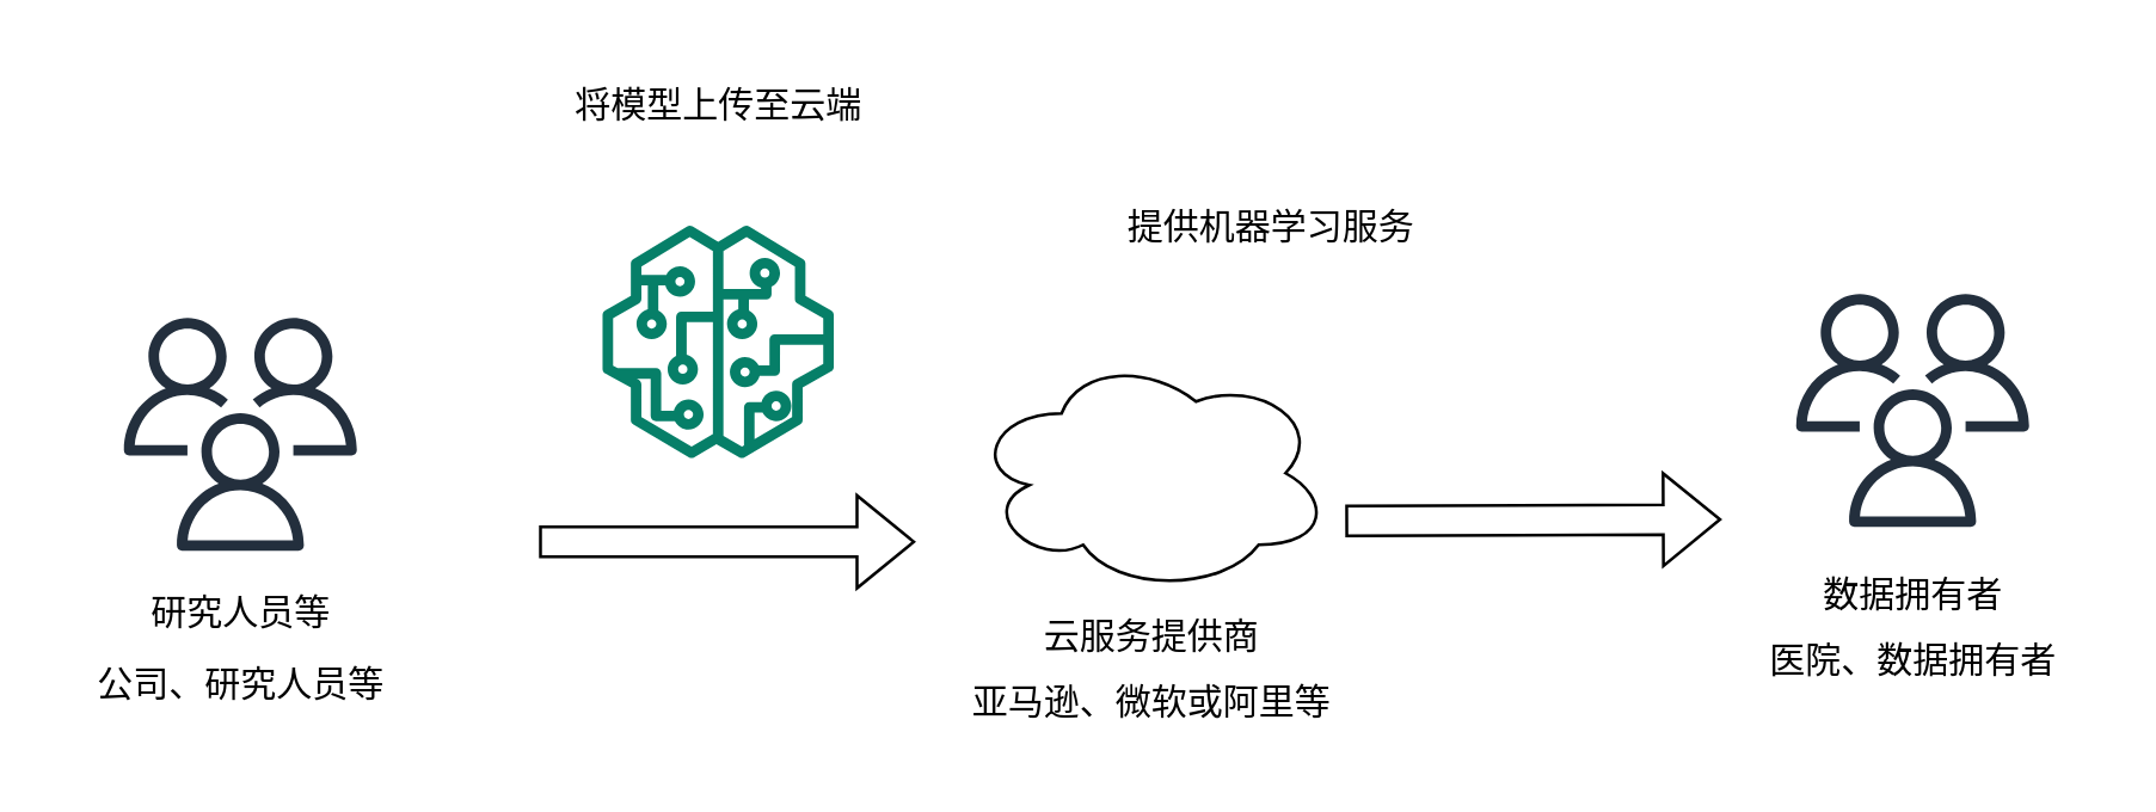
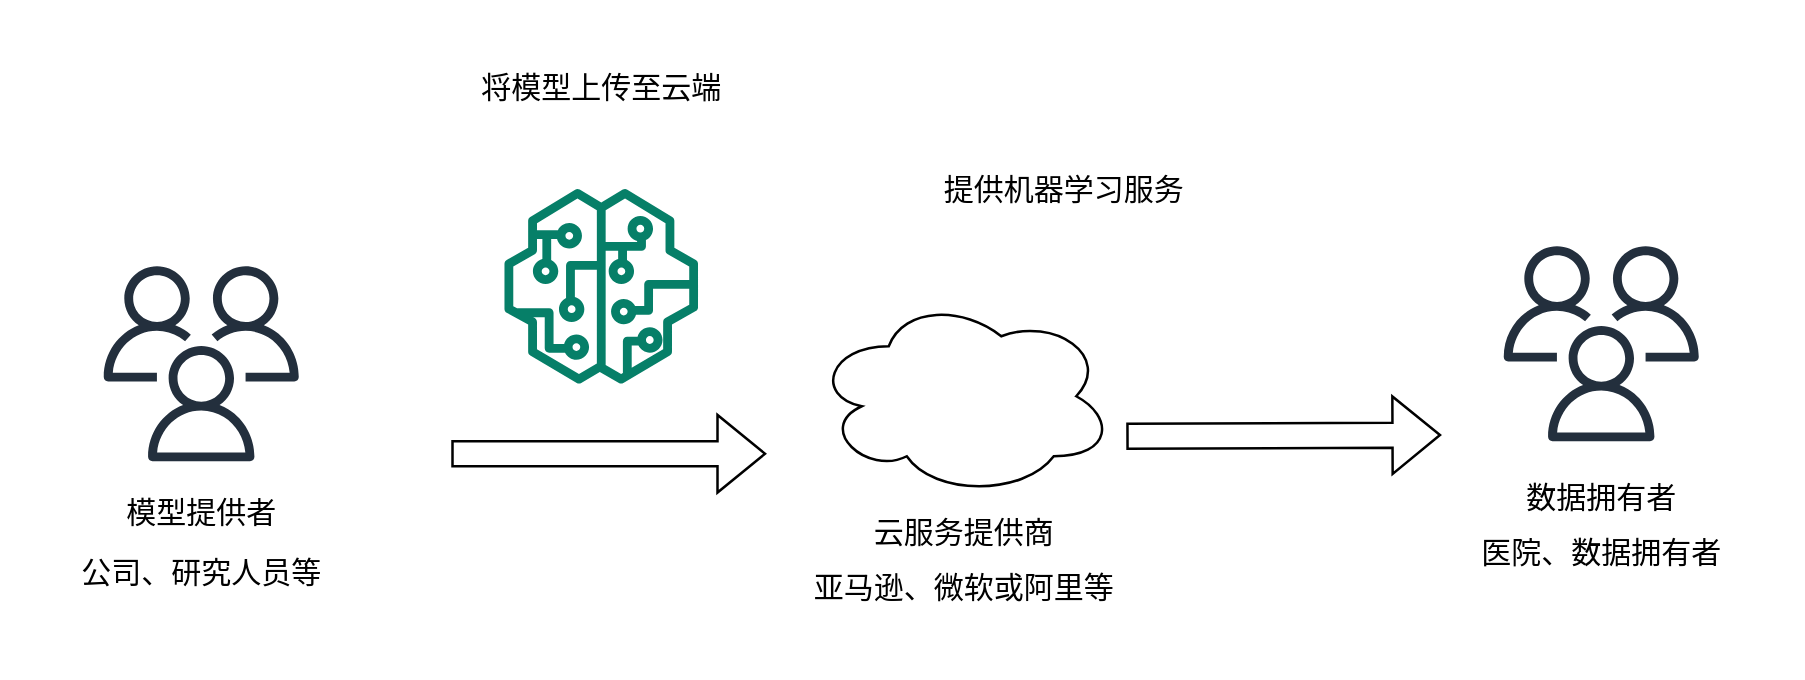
  <mxCell id="0" />
  <mxCell id="1" parent="0" />
  <mxCell id="2" value="" style="sketch=0;outlineConnect=0;fontColor=#232F3E;gradientColor=none;fillColor=#232F3D;strokeColor=none;dashed=0;verticalLabelPosition=bottom;verticalAlign=top;align=center;html=1;fontSize=12;fontStyle=0;aspect=fixed;pointerEvents=1;shape=mxgraph.aws4.users;" parent="1" vertex="1"><mxGeometry x="41" y="106" width="78" height="78" as="geometry" /></mxCell>
- <mxCell id="3" value="研究人员等" style="text;html=1;align=center;verticalAlign=middle;resizable=0;points=[];autosize=1;strokeColor=none;fillColor=none;" parent="1" vertex="1"><mxGeometry x="40" y="190" width="80" height="30" as="geometry" /></mxCell>
+ <mxCell id="3" value="模型提供者" style="text;html=1;align=center;verticalAlign=middle;resizable=0;points=[];autosize=1;strokeColor=none;fillColor=none;" parent="1" vertex="1"><mxGeometry x="40" y="190" width="80" height="30" as="geometry" /></mxCell>
  <mxCell id="4" value="" style="sketch=0;outlineConnect=0;fontColor=#232F3E;gradientColor=none;fillColor=#067F68;strokeColor=none;dashed=0;verticalLabelPosition=bottom;verticalAlign=top;align=center;html=1;fontSize=12;fontStyle=0;aspect=fixed;pointerEvents=1;shape=mxgraph.aws4.sagemaker_model;" parent="1" vertex="1"><mxGeometry x="201" y="75" width="78" height="78" as="geometry" /></mxCell>
  <mxCell id="5" value="" style="sketch=0;outlineConnect=0;fontColor=#232F3E;gradientColor=none;fillColor=#232F3D;strokeColor=none;dashed=0;verticalLabelPosition=bottom;verticalAlign=top;align=center;html=1;fontSize=12;fontStyle=0;aspect=fixed;pointerEvents=1;shape=mxgraph.aws4.users;" parent="1" vertex="1"><mxGeometry x="601" y="98" width="78" height="78" as="geometry" /></mxCell>
  <mxCell id="6" value="公司、研究人员等" style="text;html=1;align=center;verticalAlign=middle;resizable=0;points=[];autosize=1;strokeColor=none;fillColor=none;" parent="1" vertex="1"><mxGeometry x="20" y="214" width="120" height="30" as="geometry" /></mxCell>
  <mxCell id="7" value="将模型上传至云端" style="text;html=1;align=center;verticalAlign=middle;resizable=0;points=[];autosize=1;strokeColor=none;fillColor=none;" parent="1" vertex="1"><mxGeometry x="180" y="20" width="120" height="30" as="geometry" /></mxCell>
  <mxCell id="8" value="数据拥有者" style="text;html=1;align=center;verticalAlign=middle;resizable=0;points=[];autosize=1;strokeColor=none;fillColor=none;" parent="1" vertex="1"><mxGeometry x="600" y="184" width="80" height="30" as="geometry" /></mxCell>
  <mxCell id="9" value="&lt;div&gt;医院、数据拥有者&lt;/div&gt;" style="text;html=1;align=center;verticalAlign=middle;resizable=0;points=[];autosize=1;strokeColor=none;fillColor=none;" parent="1" vertex="1"><mxGeometry x="580" y="206" width="120" height="30" as="geometry" /></mxCell>
  <mxCell id="10" value="" style="shape=flexArrow;endArrow=classic;html=1;rounded=0;" parent="1" edge="1"><mxGeometry width="50" height="50" relative="1" as="geometry"><mxPoint x="180" y="181" as="sourcePoint" /><mxPoint x="306" y="181" as="targetPoint" /></mxGeometry></mxCell>
  <mxCell id="11" value="提供机器学习服务" style="text;html=1;align=center;verticalAlign=middle;resizable=0;points=[];autosize=1;strokeColor=none;fillColor=none;" parent="1" vertex="1"><mxGeometry x="365" y="61" width="120" height="30" as="geometry" /></mxCell>
  <mxCell id="12" value="" style="shape=flexArrow;endArrow=classic;html=1;rounded=0;" edge="1" parent="1"><mxGeometry width="50" height="50" relative="1" as="geometry"><mxPoint x="450" y="174" as="sourcePoint" /><mxPoint x="576" y="173.5" as="targetPoint" /></mxGeometry></mxCell>
  <mxCell id="13" value="" style="ellipse;shape=cloud;whiteSpace=wrap;html=1;" vertex="1" parent="1"><mxGeometry x="325" y="118" width="120" height="80" as="geometry" /></mxCell>
  <mxCell id="14" value="云服务提供商" style="text;html=1;align=center;verticalAlign=middle;resizable=0;points=[];autosize=1;strokeColor=none;fillColor=none;" vertex="1" parent="1"><mxGeometry x="335" y="198" width="100" height="30" as="geometry" /></mxCell>
  <mxCell id="15" value="&lt;div&gt;亚马逊、微软或阿里等&lt;/div&gt;" style="text;html=1;align=center;verticalAlign=middle;resizable=0;points=[];autosize=1;strokeColor=none;fillColor=none;" vertex="1" parent="1"><mxGeometry x="315" y="220" width="140" height="30" as="geometry" /></mxCell>
